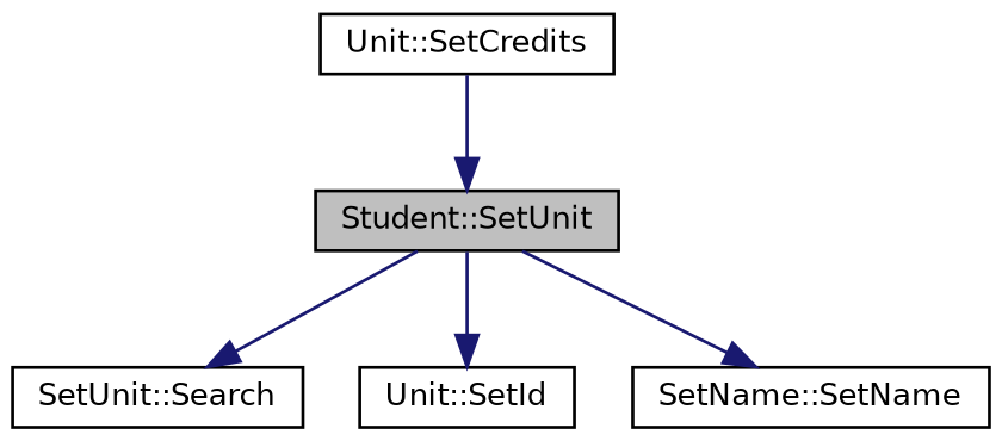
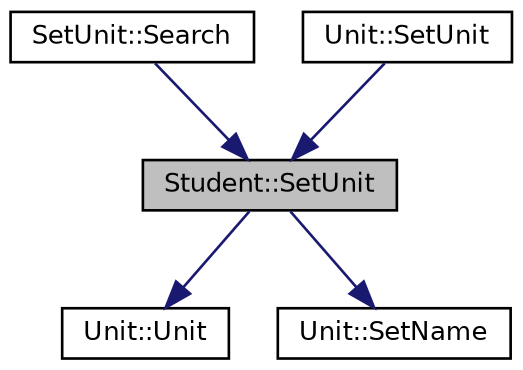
  digraph {
    rankdir=TB
    node [color=black fillcolor=white fontname=Helvetica fontsize=10 shape=record style=filled]
    edge [color=midnightblue fontname=Helvetica fontsize=10 labelfontname=Helvetica labelfontsize=10 style=solid]
    n1 [fillcolor=grey75 fontcolor=black height=0.2 label="Student::SetUnit" width=0.4]
    n2 [height=0.2 label="SetUnit::Search" width=0.4]
-   n3 [height=0.2 label="Unit::SetId" width=0.4]
-   n4 [height=0.2 label="SetName::SetName" width=0.4]
-   n5 [height=0.2 label="Unit::SetCredits" width=0.4]
-   n1 -> n2
+   n3 [height=0.2 label="Unit::Unit" width=0.4]
+   n4 [height=0.2 label="Unit::SetName" width=0.4]
+   n5 [height=0.2 label="Unit::SetUnit" width=0.4]
+   n2 -> n1
    n1 -> n3
    n1 -> n4
    n5 -> n1
  }
